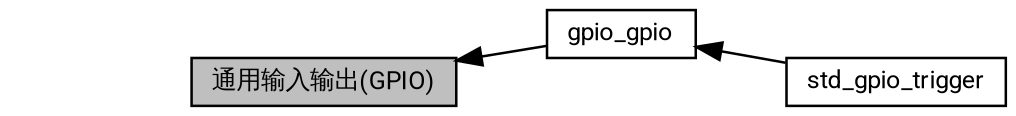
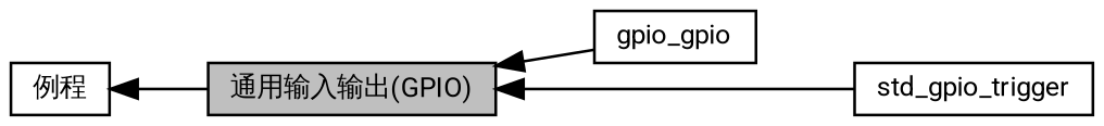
  digraph {
    fontname=Roboto
    rankdir=LR
    node [color=black fillcolor=white fontname=Roboto fontsize=10 shape=box style=filled]
    edge [dir=back fontname=Roboto fontsize=10 labelfontname="黑体" labelfontsize=10 shape=plaintext style=solid]
    n1 [height=0.2 label=gpio_gpio width=0.4]
    n2 [fillcolor=grey75 fontcolor=black height=0.2 label="通用输入输出(GPIO)" width=0.4]
    n3 [height=0.2 label=std_gpio_trigger width=0.4]
+   n4 [height=0.2 label="例程" width=0.4]
    n2 -> n1
-   n1 -> n3
+   n2 -> n3
+   n4 -> n2
  }
